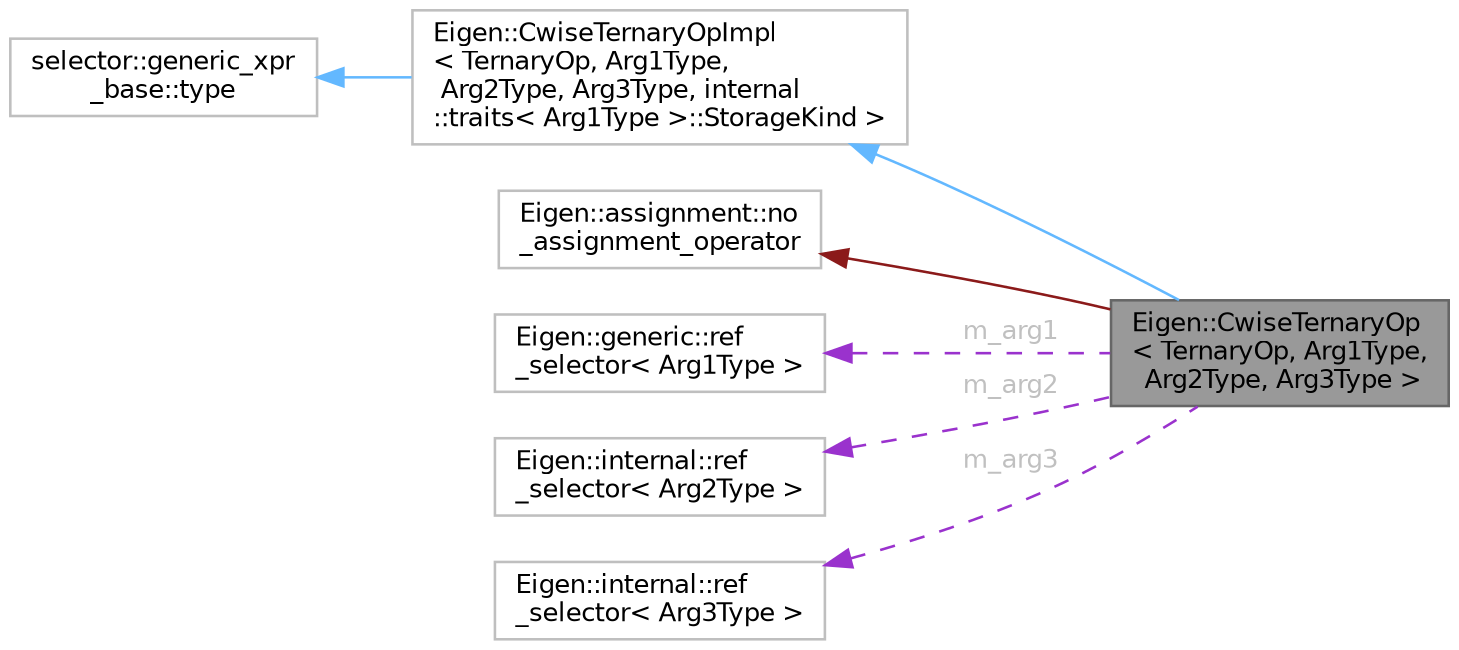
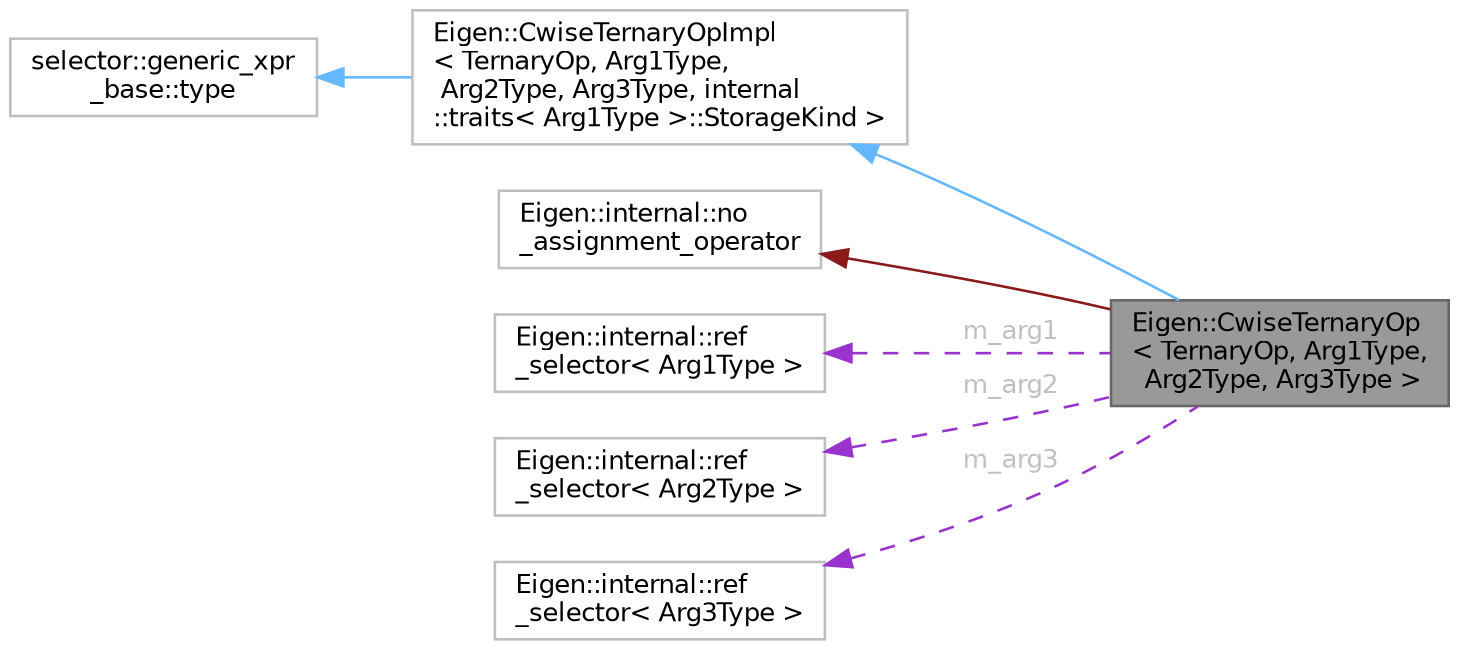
  digraph {
    rankdir=LR
    node [color=grey75 fillcolor=white fontname=Helvetica fontsize=10 shape=box style=filled]
    edge [color=darkorchid3 dir=back fontname=Helvetica fontsize=10 labelfontname=Helvetica labelfontsize=10 style=solid]
    n1 [color=gray40 fillcolor=grey60 fontcolor=black height=0.2 label="Eigen::CwiseTernaryOp\l\< TernaryOp, Arg1Type,\l Arg2Type, Arg3Type \>" width=0.4]
    n2 [height=0.2 label="Eigen::CwiseTernaryOpImpl\l\< TernaryOp, Arg1Type,\l Arg2Type, Arg3Type, internal\l::traits\< Arg1Type \>::StorageKind \>" width=0.4]
    n3 [height=0.2 label="selector::generic_xpr\l_base::type" width=0.4]
-   n4 [height=0.2 label="Eigen::assignment::no\l_assignment_operator" width=0.4]
-   n5 [height=0.2 label="Eigen::generic::ref\l_selector\< Arg1Type \>" width=0.4]
+   n4 [height=0.2 label="Eigen::internal::no\l_assignment_operator" width=0.4]
+   n5 [height=0.2 label="Eigen::internal::ref\l_selector\< Arg1Type \>" width=0.4]
    n6 [height=0.2 label="Eigen::internal::ref\l_selector\< Arg2Type \>" width=0.4]
    n7 [height=0.2 label="Eigen::internal::ref\l_selector\< Arg3Type \>" width=0.4]
    n2 -> n1 [color=steelblue1]
    n3 -> n2 [color=steelblue1]
    n4 -> n1 [color=firebrick4]
    n5 -> n1 [fontcolor=grey label=<<TABLE CELLBORDER="0" BORDER="0"><TR><TD VALIGN="top" ALIGN="LEFT" CELLPADDING="1" CELLSPACING="0">m_arg1</TD></TR> </TABLE>> style=dashed]
    n6 -> n1 [fontcolor=grey label=<<TABLE CELLBORDER="0" BORDER="0"><TR><TD VALIGN="top" ALIGN="LEFT" CELLPADDING="1" CELLSPACING="0">m_arg2</TD></TR> </TABLE>> style=dashed]
    n7 -> n1 [fontcolor=grey label=<<TABLE CELLBORDER="0" BORDER="0"><TR><TD VALIGN="top" ALIGN="LEFT" CELLPADDING="1" CELLSPACING="0">m_arg3</TD></TR> </TABLE>> style=dashed]
  }
